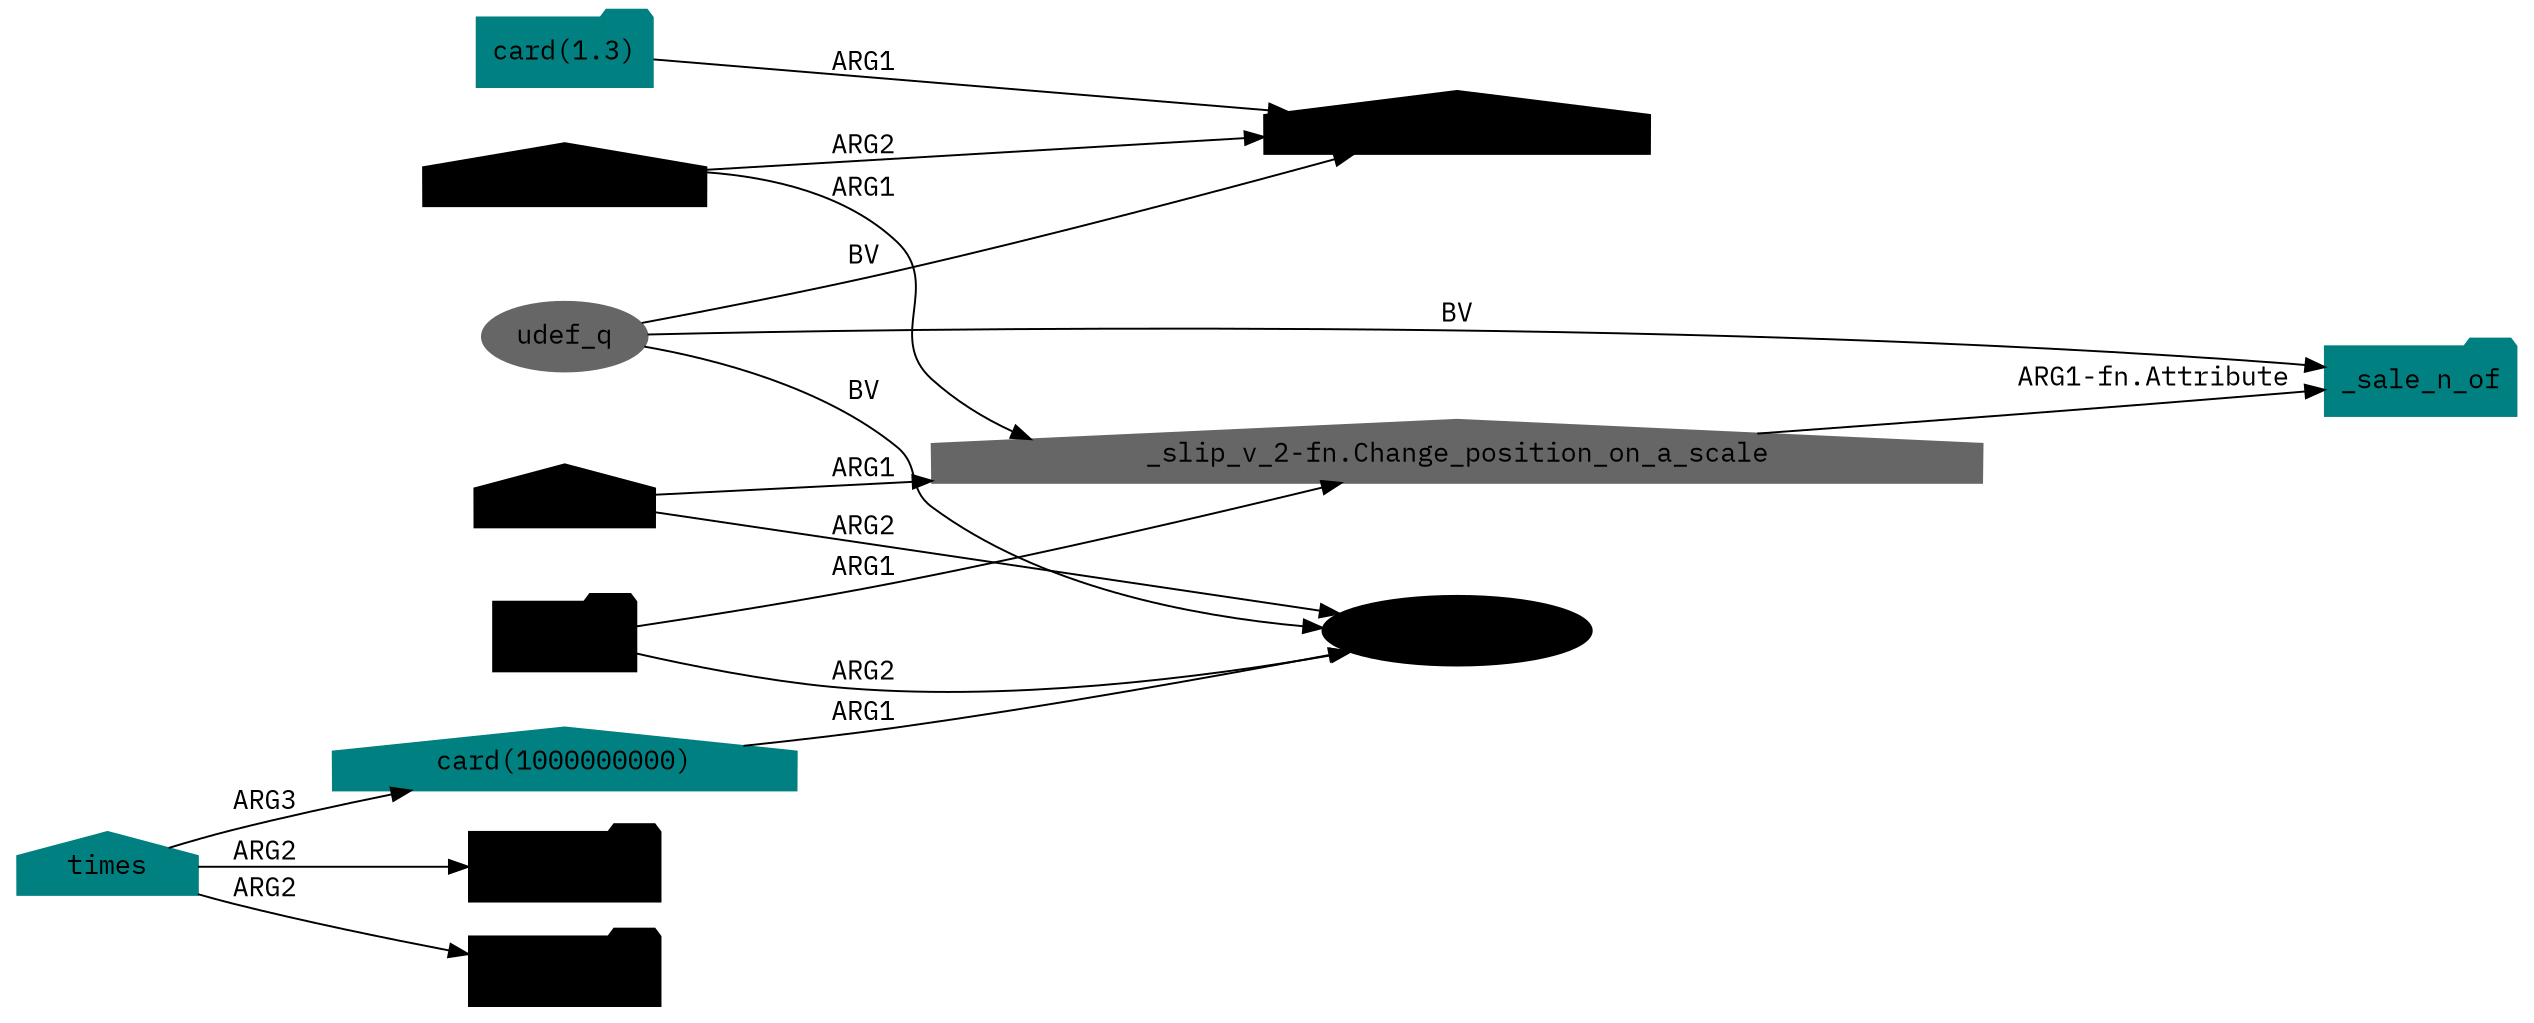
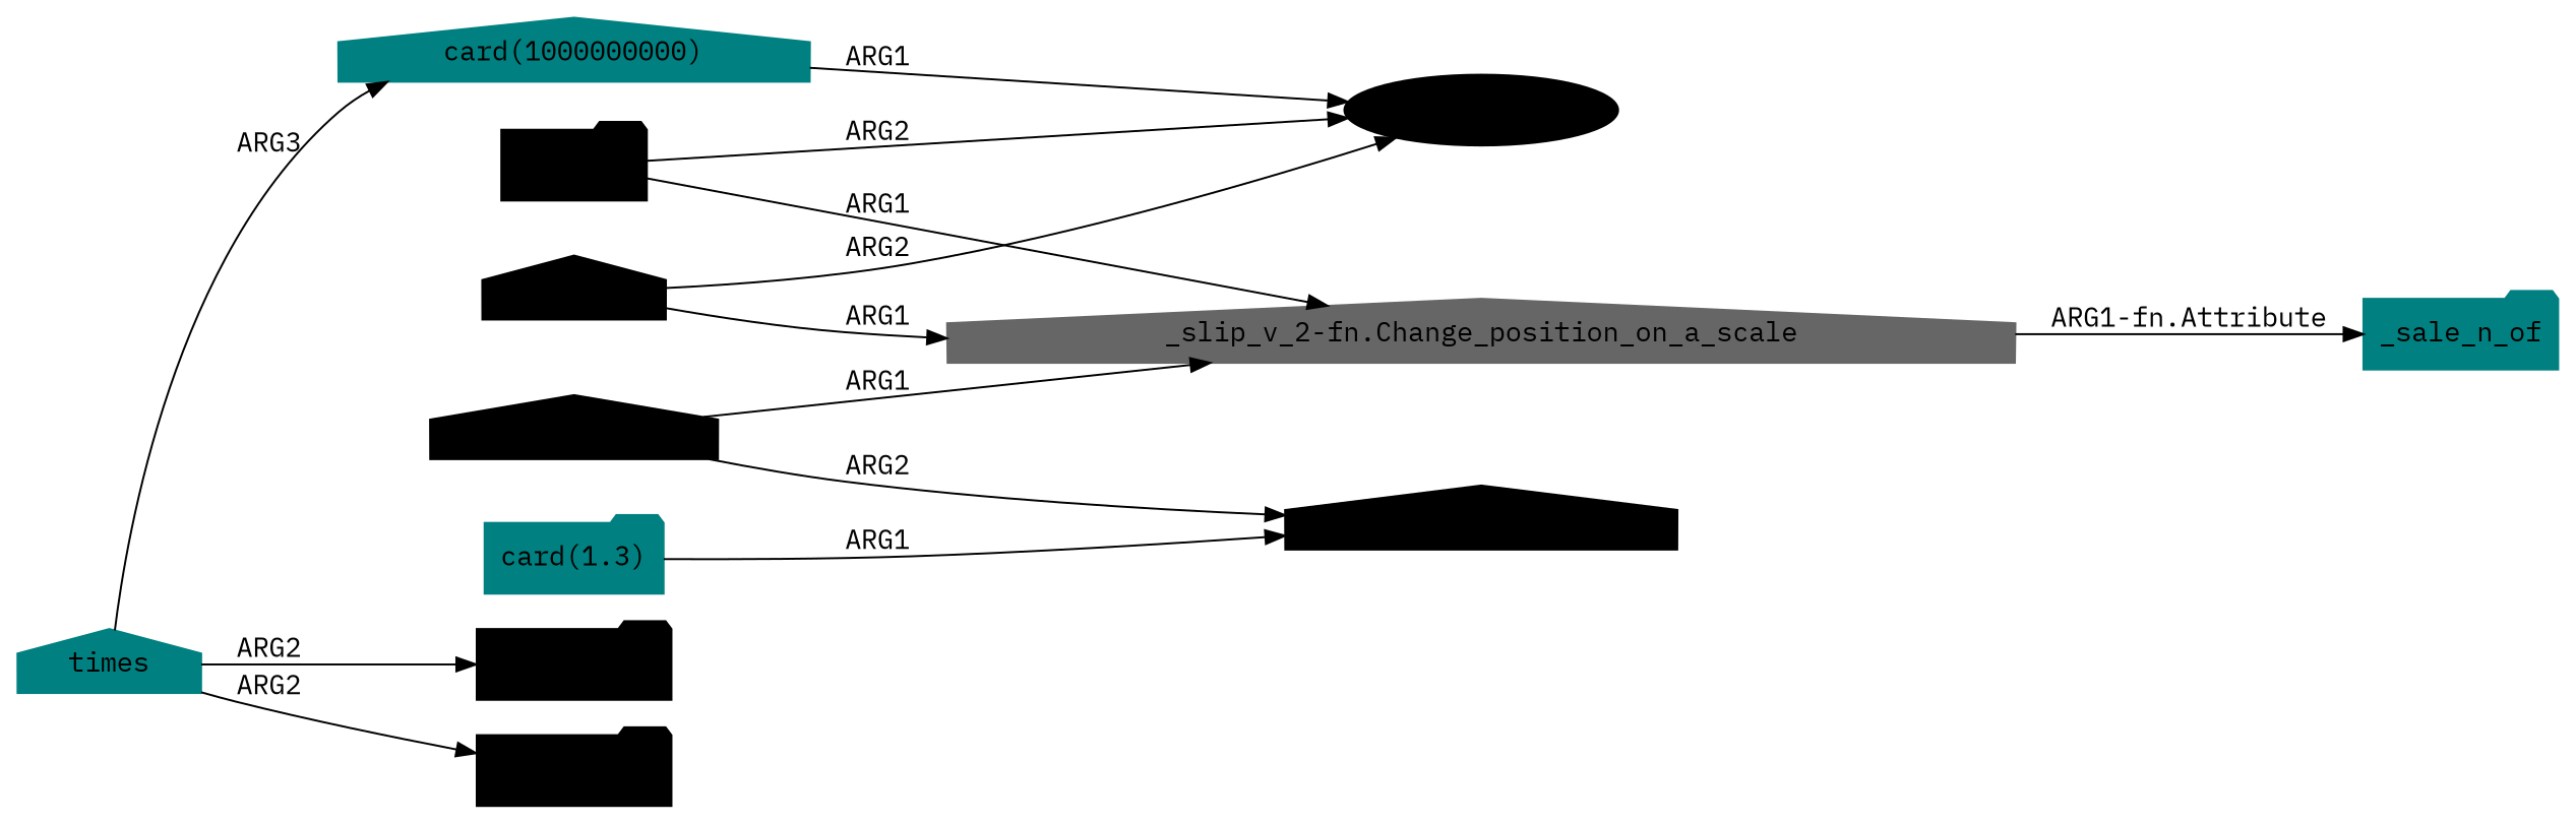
  digraph {
    rankdir=LR
    fontname="IBM Plex Mono"
    node [shape=house style=filled color=black fontname="IBM Plex Mono"]
    edge [fontname="IBM Plex Mono"]
    "card(1000000000)" [color=teal]
    _dollar_n_1 [shape=ellipse]
-   udef_q [shape=ellipse color=gray40]
    _percent_n_of
    _sale_n_of [shape=folder color=teal]
    times [color=teal]
    "card(2.82)" [shape=folder]
    "card(2.86)" [shape=folder]
    _to_p
    "_slip_v_2-fn.Change_position_on_a_scale" [color=gray40]
    _from_p [shape=folder]
    "card(1.3)" [shape=folder color=teal]
    loc_nonsp
    "card(1000000000)" -> _dollar_n_1 [label=ARG1]
-   udef_q -> _dollar_n_1 [label=BV]
-   udef_q -> _percent_n_of [label=BV]
-   udef_q -> _sale_n_of [label=BV]
    times -> "card(1000000000)" [label=ARG3]
    times -> "card(2.82)" [label=ARG2]
    times -> "card(2.86)" [label=ARG2]
    _to_p -> _dollar_n_1 [label=ARG2]
    _to_p -> "_slip_v_2-fn.Change_position_on_a_scale" [label=ARG1]
    "_slip_v_2-fn.Change_position_on_a_scale" -> _sale_n_of [label="ARG1-fn.Attribute"]
    _from_p -> _dollar_n_1 [label=ARG2]
    _from_p -> "_slip_v_2-fn.Change_position_on_a_scale" [label=ARG1]
    "card(1.3)" -> _percent_n_of [label=ARG1]
    loc_nonsp -> _percent_n_of [label=ARG2]
    loc_nonsp -> "_slip_v_2-fn.Change_position_on_a_scale" [label=ARG1]
  }
